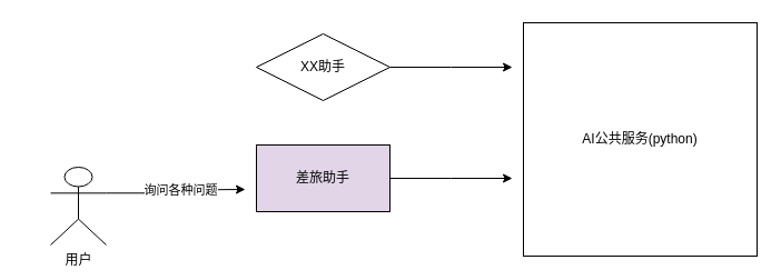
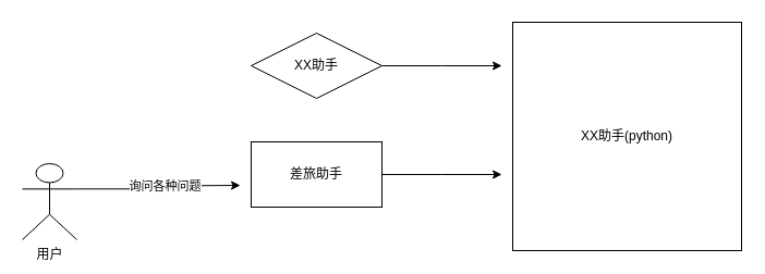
  <mxCell id="0" />
  <mxCell id="1" parent="0" />
  <mxCell id="2" style="edgeStyle=orthogonalEdgeStyle;rounded=0;orthogonalLoop=1;jettySize=auto;html=1;exitX=1;exitY=0.333;exitDx=0;exitDy=0;exitPerimeter=0;" edge="1" parent="1" source="4"><mxGeometry relative="1" as="geometry"><mxPoint x="220" y="170" as="targetPoint" /></mxGeometry></mxCell>
  <mxCell id="3" value="询问各种问题" style="edgeLabel;html=1;align=center;verticalAlign=middle;resizable=0;points=[];" vertex="1" connectable="0" parent="2"><mxGeometry x="0.087" relative="1" as="geometry"><mxPoint as="offset" /></mxGeometry></mxCell>
- <mxCell id="4" value="用户" style="shape=umlActor;verticalLabelPosition=bottom;verticalAlign=top;html=1;outlineConnect=0;" vertex="1" parent="1"><mxGeometry x="45" y="150" width="50" height="70" as="geometry" /></mxCell>
+ <mxCell id="4" value="用户" style="shape=umlActor;verticalLabelPosition=bottom;verticalAlign=top;html=1;outlineConnect=0;" vertex="1" parent="1"><mxGeometry x="20" y="150" width="50" height="70" as="geometry" /></mxCell>
  <mxCell id="5" style="edgeStyle=orthogonalEdgeStyle;rounded=0;orthogonalLoop=1;jettySize=auto;html=1;" edge="1" parent="1" source="6"><mxGeometry relative="1" as="geometry"><mxPoint x="460" y="60" as="targetPoint" /></mxGeometry></mxCell>
  <mxCell id="6" value="XX助手" style="rhombus;whiteSpace=wrap;html=1;" vertex="1" parent="1"><mxGeometry x="230" y="30" width="120" height="60" as="geometry" /></mxCell>
  <mxCell id="7" style="edgeStyle=orthogonalEdgeStyle;rounded=0;orthogonalLoop=1;jettySize=auto;html=1;" edge="1" parent="1" source="8"><mxGeometry relative="1" as="geometry"><mxPoint x="460" y="160" as="targetPoint" /></mxGeometry></mxCell>
- <mxCell id="8" value="差旅助手" style="rounded=0;whiteSpace=wrap;html=1;fillColor=#e1d5e7;" vertex="1" parent="1"><mxGeometry x="230" y="130" width="120" height="60" as="geometry" /></mxCell>
- <mxCell id="9" value="AI公共服务(python)" style="whiteSpace=wrap;html=1;aspect=fixed;" vertex="1" parent="1"><mxGeometry x="470" y="20" width="210" height="210" as="geometry" /></mxCell>
+ <mxCell id="8" value="差旅助手" style="rounded=0;whiteSpace=wrap;html=1;" vertex="1" parent="1"><mxGeometry x="230" y="130" width="120" height="60" as="geometry" /></mxCell>
+ <mxCell id="9" value="XX助手(python)" style="whiteSpace=wrap;html=1;aspect=fixed;" vertex="1" parent="1"><mxGeometry x="470" y="20" width="210" height="210" as="geometry" /></mxCell>
